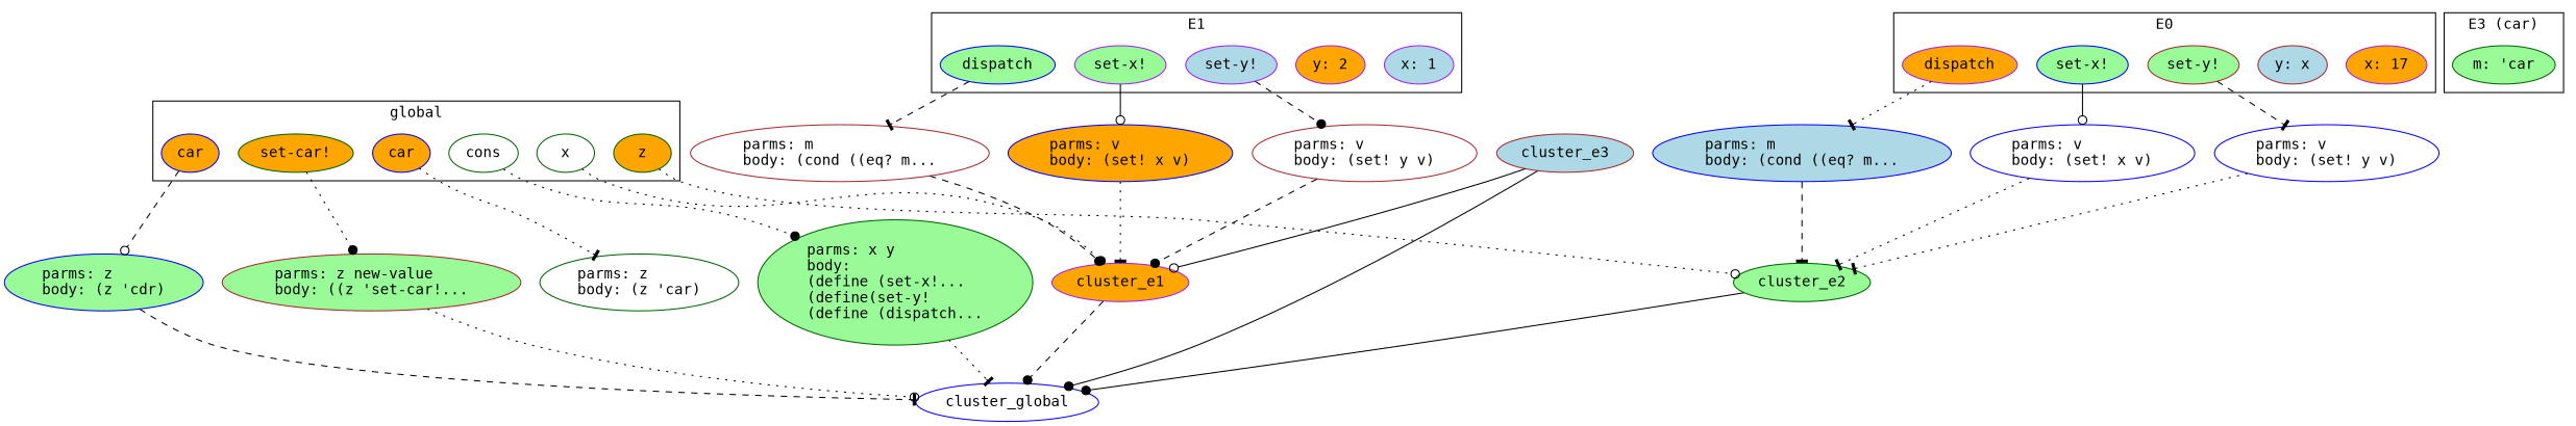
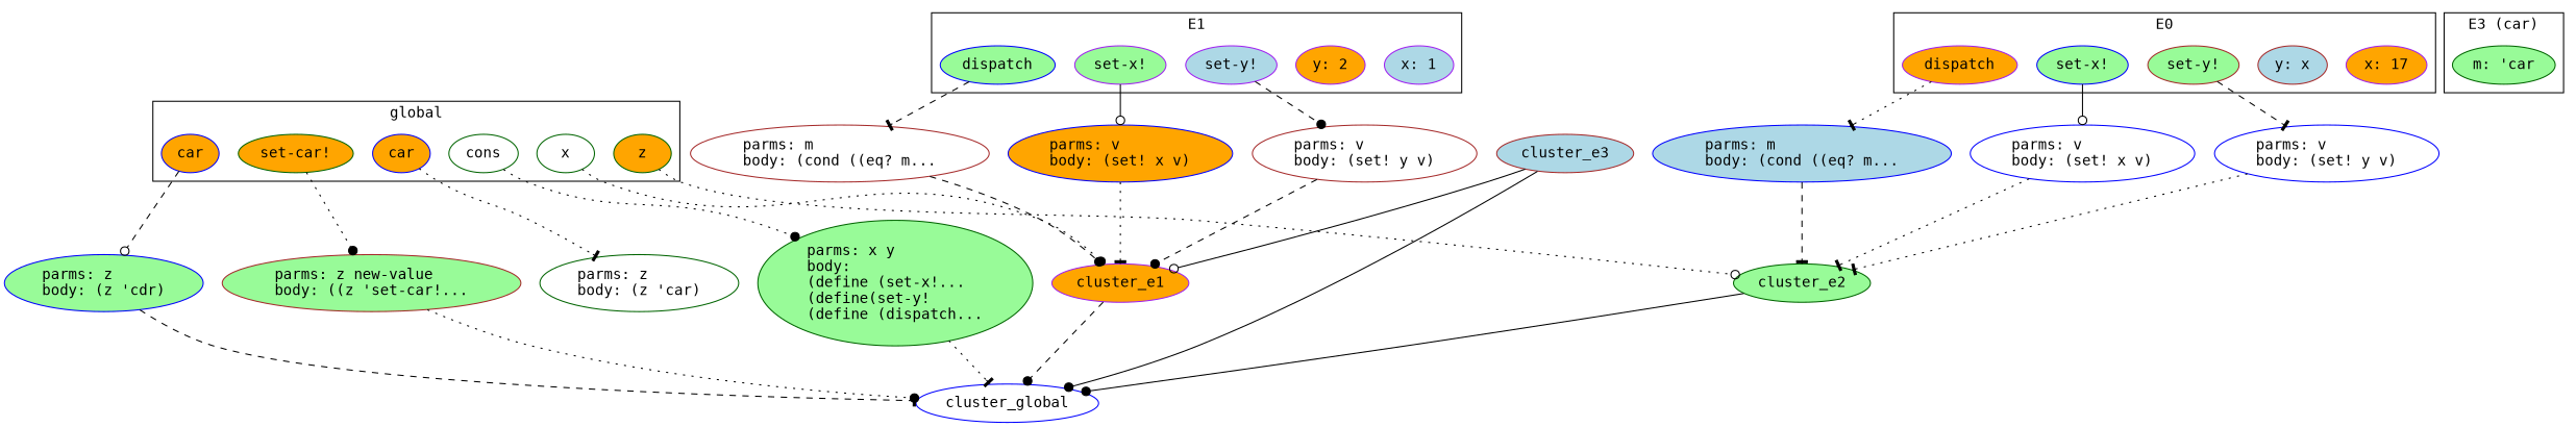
  digraph {
    fontname=monospace
    splines=true
    node [color=blue fillcolor=orange fontname=monospace style=filled]
    edge [arrowhead=tee style=dotted]
    n1 [color=darkgreen fillcolor=white label=cons]
    n2 [label=car]
    n3 [label=car]
    n4 [color=darkgreen label="set-car!"]
    n5 [color=darkgreen fillcolor=white label=x]
    n6 [color=darkgreen label=z]
    n7 [color=purple fillcolor=lightblue label="x: 1"]
    n8 [color=purple label="y: 2"]
    n9 [color=purple fillcolor=palegreen label="set-x!"]
    n10 [color=purple fillcolor=lightblue label="set-y!"]
    n11 [fillcolor=palegreen label=dispatch]
    n12 [color=purple label="x: 17"]
    n13 [color=brown fillcolor=lightblue label="y: x"]
    n14 [fillcolor=palegreen label="set-x!"]
    n15 [color=brown fillcolor=palegreen label="set-y!"]
    n16 [color=purple label=dispatch]
    n17 [color=darkgreen fillcolor=palegreen label="m: 'car"]
    n18 [color=darkgreen fillcolor=palegreen label="parms: x y\lbody:\l(define (set-x!...\l(define(set-y!\l(define (dispatch..."]
    n19 [color=darkgreen fillcolor=white label="parms: z\lbody: (z 'car)"]
    n20 [fillcolor=palegreen label="parms: z\lbody: (z 'cdr)"]
    n21 [color=brown fillcolor=palegreen label="parms: z new-value\lbody: ((z 'set-car!..."]
    cluster_e1 [color=purple]
    cluster_e2 [color=darkgreen fillcolor=palegreen]
    n24 [label="parms: v\lbody: (set! x v)"]
    n25 [color=brown fillcolor=white label="parms: v\lbody: (set! y v)"]
    n26 [color=brown fillcolor=white label="parms: m\lbody: (cond ((eq? m..."]
    n27 [fillcolor=white label="parms: v\lbody: (set! x v)"]
    n28 [fillcolor=white label="parms: v\lbody: (set! y v)"]
    n29 [fillcolor=lightblue label="parms: m\lbody: (cond ((eq? m..."]
    cluster_global [fillcolor=white]
    cluster_e3 [color=brown fillcolor=lightblue]
    subgraph cluster_1 {
      label=global
      n1
      n2
      n3
      n4
      n5
      n6
    }
    subgraph cluster_2 {
      label=E1
      n7
      n8
      n9
      n10
      n11
    }
    subgraph cluster_3 {
      label=E0
      n12
      n13
      n14
      n15
      n16
    }
    subgraph cluster_4 {
      label="E3 (car)"
      n17
    }
    n1 -> n18 [arrowhead=dot]
    n2 -> n19
    n3 -> n20 [arrowhead=odot style=dashed]
    n4 -> n21 [arrowhead=dot]
    n5 -> cluster_e1 [arrowhead=dot]
    n6 -> cluster_e2 [arrowhead=odot]
    n9 -> n24 [arrowhead=odot style=solid]
    n10 -> n25 [arrowhead=dot style=dashed]
    n11 -> n26 [style=dashed]
    n14 -> n27 [arrowhead=odot style=solid]
    n15 -> n28 [style=dashed]
    n16 -> n29
    n18 -> cluster_global
    n20 -> cluster_global [style=dashed]
-   n21 -> cluster_global [arrowhead=odot]
+   n21 -> cluster_global [arrowhead=dot]
    cluster_e1 -> cluster_global [arrowhead=dot style=dashed]
    cluster_e2 -> cluster_global [arrowhead=dot style=solid]
    n24 -> cluster_e1
    n25 -> cluster_e1 [arrowhead=dot style=dashed]
    n26 -> cluster_e1 [arrowhead=dot style=dashed]
    n27 -> cluster_e2
    n28 -> cluster_e2
    n29 -> cluster_e2 [style=dashed]
    cluster_e3 -> cluster_e1 [arrowhead=odot style=solid]
    cluster_e3 -> cluster_global [arrowhead=dot style=solid]
  }
